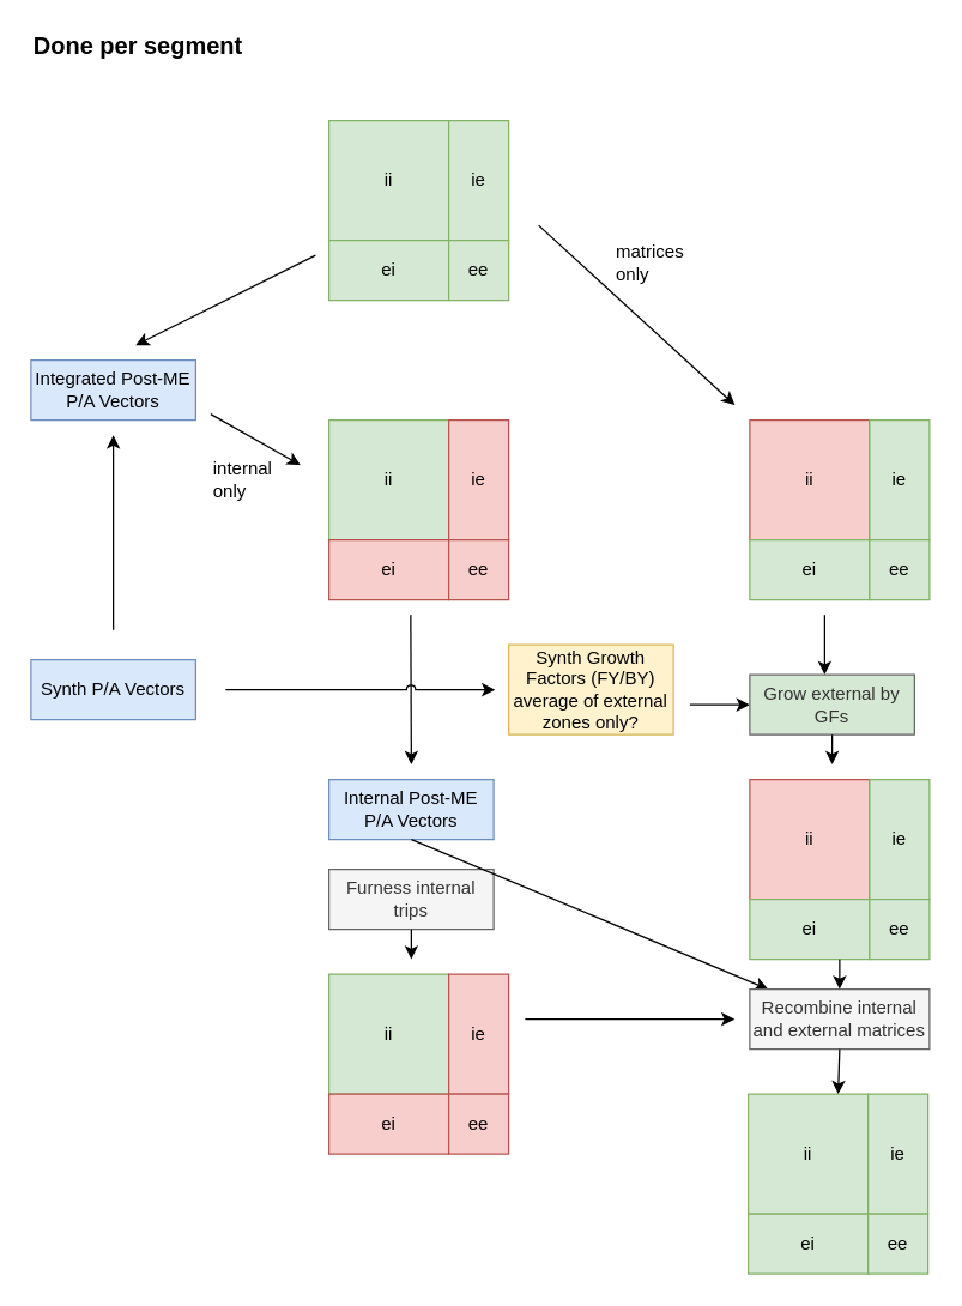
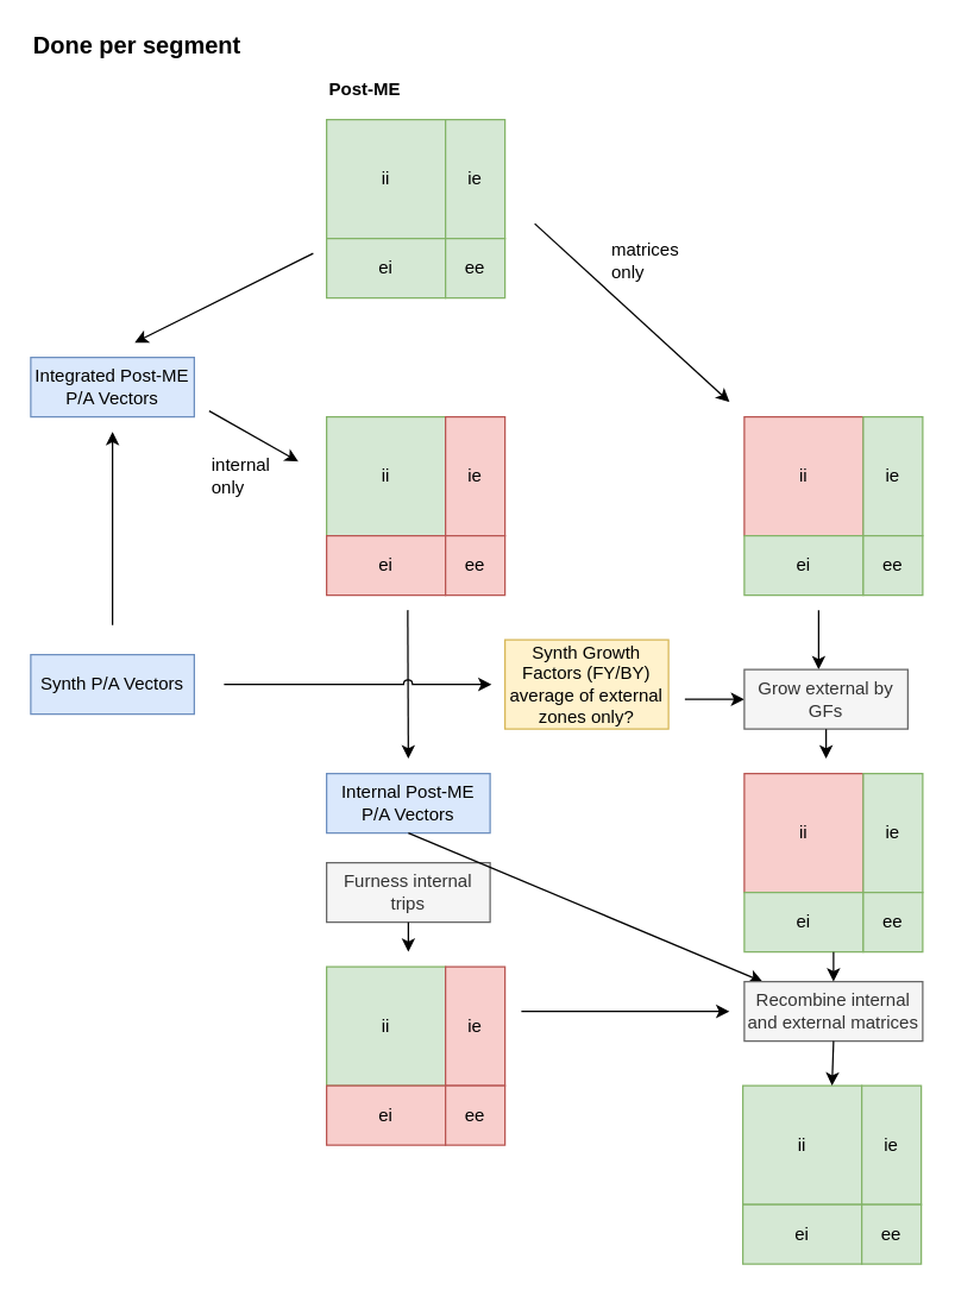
  <mxCell id="0" />
  <mxCell id="1" parent="0" />
  <mxCell id="2" value="ii" style="rounded=0;whiteSpace=wrap;html=1;fillColor=#d5e8d4;strokeColor=#82b366;" vertex="1" parent="1"><mxGeometry x="219" y="80" width="80" height="80" as="geometry" /></mxCell>
  <mxCell id="3" value="ie" style="rounded=0;whiteSpace=wrap;html=1;fillColor=#d5e8d4;strokeColor=#82b366;" vertex="1" parent="1"><mxGeometry x="299" y="80" width="40" height="80" as="geometry" /></mxCell>
  <mxCell id="4" value="ei" style="rounded=0;whiteSpace=wrap;html=1;fillColor=#d5e8d4;strokeColor=#82b366;" vertex="1" parent="1"><mxGeometry x="219" y="160" width="80" height="40" as="geometry" /></mxCell>
  <mxCell id="5" value="ee" style="rounded=0;whiteSpace=wrap;html=1;fillColor=#d5e8d4;strokeColor=#82b366;" vertex="1" parent="1"><mxGeometry x="299" y="160" width="40" height="40" as="geometry" /></mxCell>
+ <mxCell id="6" value="&lt;b&gt;Post-ME&lt;/b&gt;" style="text;html=1;strokeColor=none;fillColor=none;align=left;verticalAlign=middle;whiteSpace=wrap;rounded=0;" vertex="1" parent="1"><mxGeometry x="219" y="50" width="60" height="20" as="geometry" /></mxCell>
  <mxCell id="7" value="&lt;font style=&quot;font-size: 16px&quot;&gt;&lt;b&gt;Done per segment&lt;/b&gt;&lt;/font&gt;" style="text;html=1;strokeColor=none;fillColor=none;align=left;verticalAlign=middle;whiteSpace=wrap;rounded=0;" vertex="1" parent="1"><mxGeometry x="20" y="20" width="170" height="20" as="geometry" /></mxCell>
  <mxCell id="8" value="" style="endArrow=classic;html=1;" edge="1" parent="1"><mxGeometry width="50" height="50" relative="1" as="geometry"><mxPoint x="359" y="150" as="sourcePoint" /><mxPoint x="490" y="270" as="targetPoint" /></mxGeometry></mxCell>
  <mxCell id="9" value="ii" style="rounded=0;whiteSpace=wrap;html=1;fillColor=#f8cecc;strokeColor=#b85450;" vertex="1" parent="1"><mxGeometry x="500" y="280" width="80" height="80" as="geometry" /></mxCell>
  <mxCell id="10" value="ie" style="rounded=0;whiteSpace=wrap;html=1;fillColor=#d5e8d4;strokeColor=#82b366;" vertex="1" parent="1"><mxGeometry x="580" y="280" width="40" height="80" as="geometry" /></mxCell>
  <mxCell id="11" value="ei" style="rounded=0;whiteSpace=wrap;html=1;fillColor=#d5e8d4;strokeColor=#82b366;" vertex="1" parent="1"><mxGeometry x="500" y="360" width="80" height="40" as="geometry" /></mxCell>
  <mxCell id="12" value="ee" style="rounded=0;whiteSpace=wrap;html=1;fillColor=#d5e8d4;strokeColor=#82b366;" vertex="1" parent="1"><mxGeometry x="580" y="360" width="40" height="40" as="geometry" /></mxCell>
  <mxCell id="13" value="ii" style="rounded=0;whiteSpace=wrap;html=1;fillColor=#d5e8d4;strokeColor=#82b366;" vertex="1" parent="1"><mxGeometry x="219" y="280" width="80" height="80" as="geometry" /></mxCell>
  <mxCell id="14" value="ie" style="rounded=0;whiteSpace=wrap;html=1;fillColor=#f8cecc;strokeColor=#b85450;" vertex="1" parent="1"><mxGeometry x="299" y="280" width="40" height="80" as="geometry" /></mxCell>
  <mxCell id="15" value="ei" style="rounded=0;whiteSpace=wrap;html=1;fillColor=#f8cecc;strokeColor=#b85450;" vertex="1" parent="1"><mxGeometry x="219" y="360" width="80" height="40" as="geometry" /></mxCell>
  <mxCell id="16" value="ee" style="rounded=0;whiteSpace=wrap;html=1;fillColor=#f8cecc;strokeColor=#b85450;" vertex="1" parent="1"><mxGeometry x="299" y="360" width="40" height="40" as="geometry" /></mxCell>
  <mxCell id="17" value="" style="endArrow=classic;html=1;exitX=1.091;exitY=0.9;exitDx=0;exitDy=0;exitPerimeter=0;" edge="1" parent="1" source="48"><mxGeometry width="50" height="50" relative="1" as="geometry"><mxPoint x="269" y="210" as="sourcePoint" /><mxPoint x="200" y="310" as="targetPoint" /></mxGeometry></mxCell>
  <mxCell id="18" value="internal only" style="text;html=1;strokeColor=none;fillColor=none;align=left;verticalAlign=middle;whiteSpace=wrap;rounded=0;" vertex="1" parent="1"><mxGeometry x="140" y="305" width="40" height="30" as="geometry" /></mxCell>
  <mxCell id="19" value="matrices only" style="text;html=1;strokeColor=none;fillColor=none;align=left;verticalAlign=middle;whiteSpace=wrap;rounded=0;" vertex="1" parent="1"><mxGeometry x="409" y="160" width="60" height="30" as="geometry" /></mxCell>
  <mxCell id="20" value="Synth P/A Vectors" style="rounded=0;whiteSpace=wrap;html=1;align=center;fillColor=#dae8fc;strokeColor=#6c8ebf;" vertex="1" parent="1"><mxGeometry x="20" y="440" width="110" height="40" as="geometry" /></mxCell>
  <mxCell id="21" value="Internal Post-ME P/A Vectors" style="rounded=0;whiteSpace=wrap;html=1;align=center;fillColor=#dae8fc;strokeColor=#6c8ebf;" vertex="1" parent="1"><mxGeometry x="219" y="520" width="110" height="40" as="geometry" /></mxCell>
  <mxCell id="22" value="" style="endArrow=classic;html=1;" edge="1" parent="1"><mxGeometry width="50" height="50" relative="1" as="geometry"><mxPoint x="273.58" y="410" as="sourcePoint" /><mxPoint x="274" y="510" as="targetPoint" /></mxGeometry></mxCell>
  <mxCell id="23" value="Synth Growth Factors (FY/BY) average of external zones only?" style="rounded=0;whiteSpace=wrap;html=1;align=center;fillColor=#fff2cc;strokeColor=#d6b656;" vertex="1" parent="1"><mxGeometry x="339" y="430" width="110" height="60" as="geometry" /></mxCell>
  <mxCell id="24" value="" style="endArrow=classic;html=1;jumpStyle=arc;" edge="1" parent="1"><mxGeometry width="50" height="50" relative="1" as="geometry"><mxPoint x="150" y="460" as="sourcePoint" /><mxPoint x="330" y="460" as="targetPoint" /></mxGeometry></mxCell>
  <mxCell id="25" value="ii" style="rounded=0;whiteSpace=wrap;html=1;fillColor=#f8cecc;strokeColor=#b85450;" vertex="1" parent="1"><mxGeometry x="500" y="520" width="80" height="80" as="geometry" /></mxCell>
  <mxCell id="26" value="ie" style="rounded=0;whiteSpace=wrap;html=1;fillColor=#d5e8d4;strokeColor=#82b366;" vertex="1" parent="1"><mxGeometry x="580" y="520" width="40" height="80" as="geometry" /></mxCell>
  <mxCell id="27" value="ei" style="rounded=0;whiteSpace=wrap;html=1;fillColor=#d5e8d4;strokeColor=#82b366;" vertex="1" parent="1"><mxGeometry x="500" y="600" width="80" height="40" as="geometry" /></mxCell>
  <mxCell id="28" value="ee" style="rounded=0;whiteSpace=wrap;html=1;fillColor=#d5e8d4;strokeColor=#82b366;" vertex="1" parent="1"><mxGeometry x="580" y="600" width="40" height="40" as="geometry" /></mxCell>
  <mxCell id="29" value="" style="endArrow=classic;html=1;" edge="1" parent="1"><mxGeometry width="50" height="50" relative="1" as="geometry"><mxPoint x="460" y="470" as="sourcePoint" /><mxPoint x="500" y="470" as="targetPoint" /></mxGeometry></mxCell>
  <mxCell id="30" value="" style="endArrow=classic;html=1;" edge="1" parent="1"><mxGeometry width="50" height="50" relative="1" as="geometry"><mxPoint x="550" y="410" as="sourcePoint" /><mxPoint x="550" y="450" as="targetPoint" /></mxGeometry></mxCell>
- <mxCell id="31" value="Grow external by GFs" style="rounded=0;whiteSpace=wrap;html=1;align=center;fillColor=#d5e8d4;strokeColor=#666666;fontColor=#333333;" vertex="1" parent="1"><mxGeometry x="500" y="450" width="110" height="40" as="geometry" /></mxCell>
+ <mxCell id="31" value="Grow external by GFs" style="rounded=0;whiteSpace=wrap;html=1;align=center;fillColor=#f5f5f5;strokeColor=#666666;fontColor=#333333;" vertex="1" parent="1"><mxGeometry x="500" y="450" width="110" height="40" as="geometry" /></mxCell>
  <mxCell id="32" value="" style="endArrow=classic;html=1;exitX=0.5;exitY=1;exitDx=0;exitDy=0;" edge="1" parent="1" source="31"><mxGeometry width="50" height="50" relative="1" as="geometry"><mxPoint x="560" y="420" as="sourcePoint" /><mxPoint x="555" y="510" as="targetPoint" /></mxGeometry></mxCell>
  <mxCell id="33" value="Furness internal trips" style="rounded=0;whiteSpace=wrap;html=1;align=center;fillColor=#f5f5f5;strokeColor=#666666;fontColor=#333333;" vertex="1" parent="1"><mxGeometry x="219" y="580" width="110" height="40" as="geometry" /></mxCell>
  <mxCell id="34" value="" style="endArrow=classic;html=1;exitX=0.5;exitY=1;exitDx=0;exitDy=0;" edge="1" parent="1" source="21" target="40"><mxGeometry width="50" height="50" relative="1" as="geometry"><mxPoint x="283.58" y="370" as="sourcePoint" /><mxPoint x="284" y="520" as="targetPoint" /></mxGeometry></mxCell>
  <mxCell id="35" value="ii" style="rounded=0;whiteSpace=wrap;html=1;fillColor=#d5e8d4;strokeColor=#82b366;" vertex="1" parent="1"><mxGeometry x="219" y="650" width="80" height="80" as="geometry" /></mxCell>
  <mxCell id="36" value="ie" style="rounded=0;whiteSpace=wrap;html=1;fillColor=#f8cecc;strokeColor=#b85450;" vertex="1" parent="1"><mxGeometry x="299" y="650" width="40" height="80" as="geometry" /></mxCell>
  <mxCell id="37" value="ei" style="rounded=0;whiteSpace=wrap;html=1;fillColor=#f8cecc;strokeColor=#b85450;" vertex="1" parent="1"><mxGeometry x="219" y="730" width="80" height="40" as="geometry" /></mxCell>
  <mxCell id="38" value="ee" style="rounded=0;whiteSpace=wrap;html=1;fillColor=#f8cecc;strokeColor=#b85450;" vertex="1" parent="1"><mxGeometry x="299" y="730" width="40" height="40" as="geometry" /></mxCell>
  <mxCell id="39" value="" style="endArrow=classic;html=1;exitX=0.5;exitY=1;exitDx=0;exitDy=0;" edge="1" parent="1" source="33"><mxGeometry width="50" height="50" relative="1" as="geometry"><mxPoint x="284" y="570" as="sourcePoint" /><mxPoint x="274" y="640" as="targetPoint" /></mxGeometry></mxCell>
  <mxCell id="40" value="Recombine internal and external matrices" style="rounded=0;whiteSpace=wrap;html=1;align=center;fillColor=#f5f5f5;strokeColor=#666666;fontColor=#333333;" vertex="1" parent="1"><mxGeometry x="500" y="660" width="120" height="40" as="geometry" /></mxCell>
  <mxCell id="41" value="" style="endArrow=classic;html=1;" edge="1" parent="1"><mxGeometry width="50" height="50" relative="1" as="geometry"><mxPoint x="350" y="680" as="sourcePoint" /><mxPoint x="490" y="680" as="targetPoint" /></mxGeometry></mxCell>
  <mxCell id="42" value="" style="endArrow=classic;html=1;exitX=0.75;exitY=1;exitDx=0;exitDy=0;entryX=0.5;entryY=0;entryDx=0;entryDy=0;" edge="1" parent="1" source="27" target="40"><mxGeometry width="50" height="50" relative="1" as="geometry"><mxPoint x="294" y="730" as="sourcePoint" /><mxPoint x="294" y="770" as="targetPoint" /></mxGeometry></mxCell>
  <mxCell id="43" value="ii" style="rounded=0;whiteSpace=wrap;html=1;fillColor=#d5e8d4;strokeColor=#82b366;" vertex="1" parent="1"><mxGeometry x="499" y="730" width="80" height="80" as="geometry" /></mxCell>
  <mxCell id="44" value="ie" style="rounded=0;whiteSpace=wrap;html=1;fillColor=#d5e8d4;strokeColor=#82b366;" vertex="1" parent="1"><mxGeometry x="579" y="730" width="40" height="80" as="geometry" /></mxCell>
  <mxCell id="45" value="ei" style="rounded=0;whiteSpace=wrap;html=1;fillColor=#d5e8d4;strokeColor=#82b366;" vertex="1" parent="1"><mxGeometry x="499" y="810" width="80" height="40" as="geometry" /></mxCell>
  <mxCell id="46" value="ee" style="rounded=0;whiteSpace=wrap;html=1;fillColor=#d5e8d4;strokeColor=#82b366;" vertex="1" parent="1"><mxGeometry x="579" y="810" width="40" height="40" as="geometry" /></mxCell>
  <mxCell id="47" value="" style="endArrow=classic;html=1;entryX=0.75;entryY=0;entryDx=0;entryDy=0;exitX=0.5;exitY=1;exitDx=0;exitDy=0;" edge="1" parent="1" source="40" target="43"><mxGeometry width="50" height="50" relative="1" as="geometry"><mxPoint x="470" y="630" as="sourcePoint" /><mxPoint x="510" y="670" as="targetPoint" /></mxGeometry></mxCell>
  <mxCell id="48" value="Integrated Post-ME P/A Vectors" style="rounded=0;whiteSpace=wrap;html=1;align=center;fillColor=#dae8fc;strokeColor=#6c8ebf;" vertex="1" parent="1"><mxGeometry x="20" y="240" width="110" height="40" as="geometry" /></mxCell>
  <mxCell id="49" value="" style="endArrow=classic;html=1;" edge="1" parent="1"><mxGeometry width="50" height="50" relative="1" as="geometry"><mxPoint x="210" y="170" as="sourcePoint" /><mxPoint x="90" y="230" as="targetPoint" /></mxGeometry></mxCell>
  <mxCell id="50" value="" style="endArrow=classic;html=1;" edge="1" parent="1"><mxGeometry width="50" height="50" relative="1" as="geometry"><mxPoint x="75" y="420" as="sourcePoint" /><mxPoint x="75" y="290" as="targetPoint" /></mxGeometry></mxCell>
